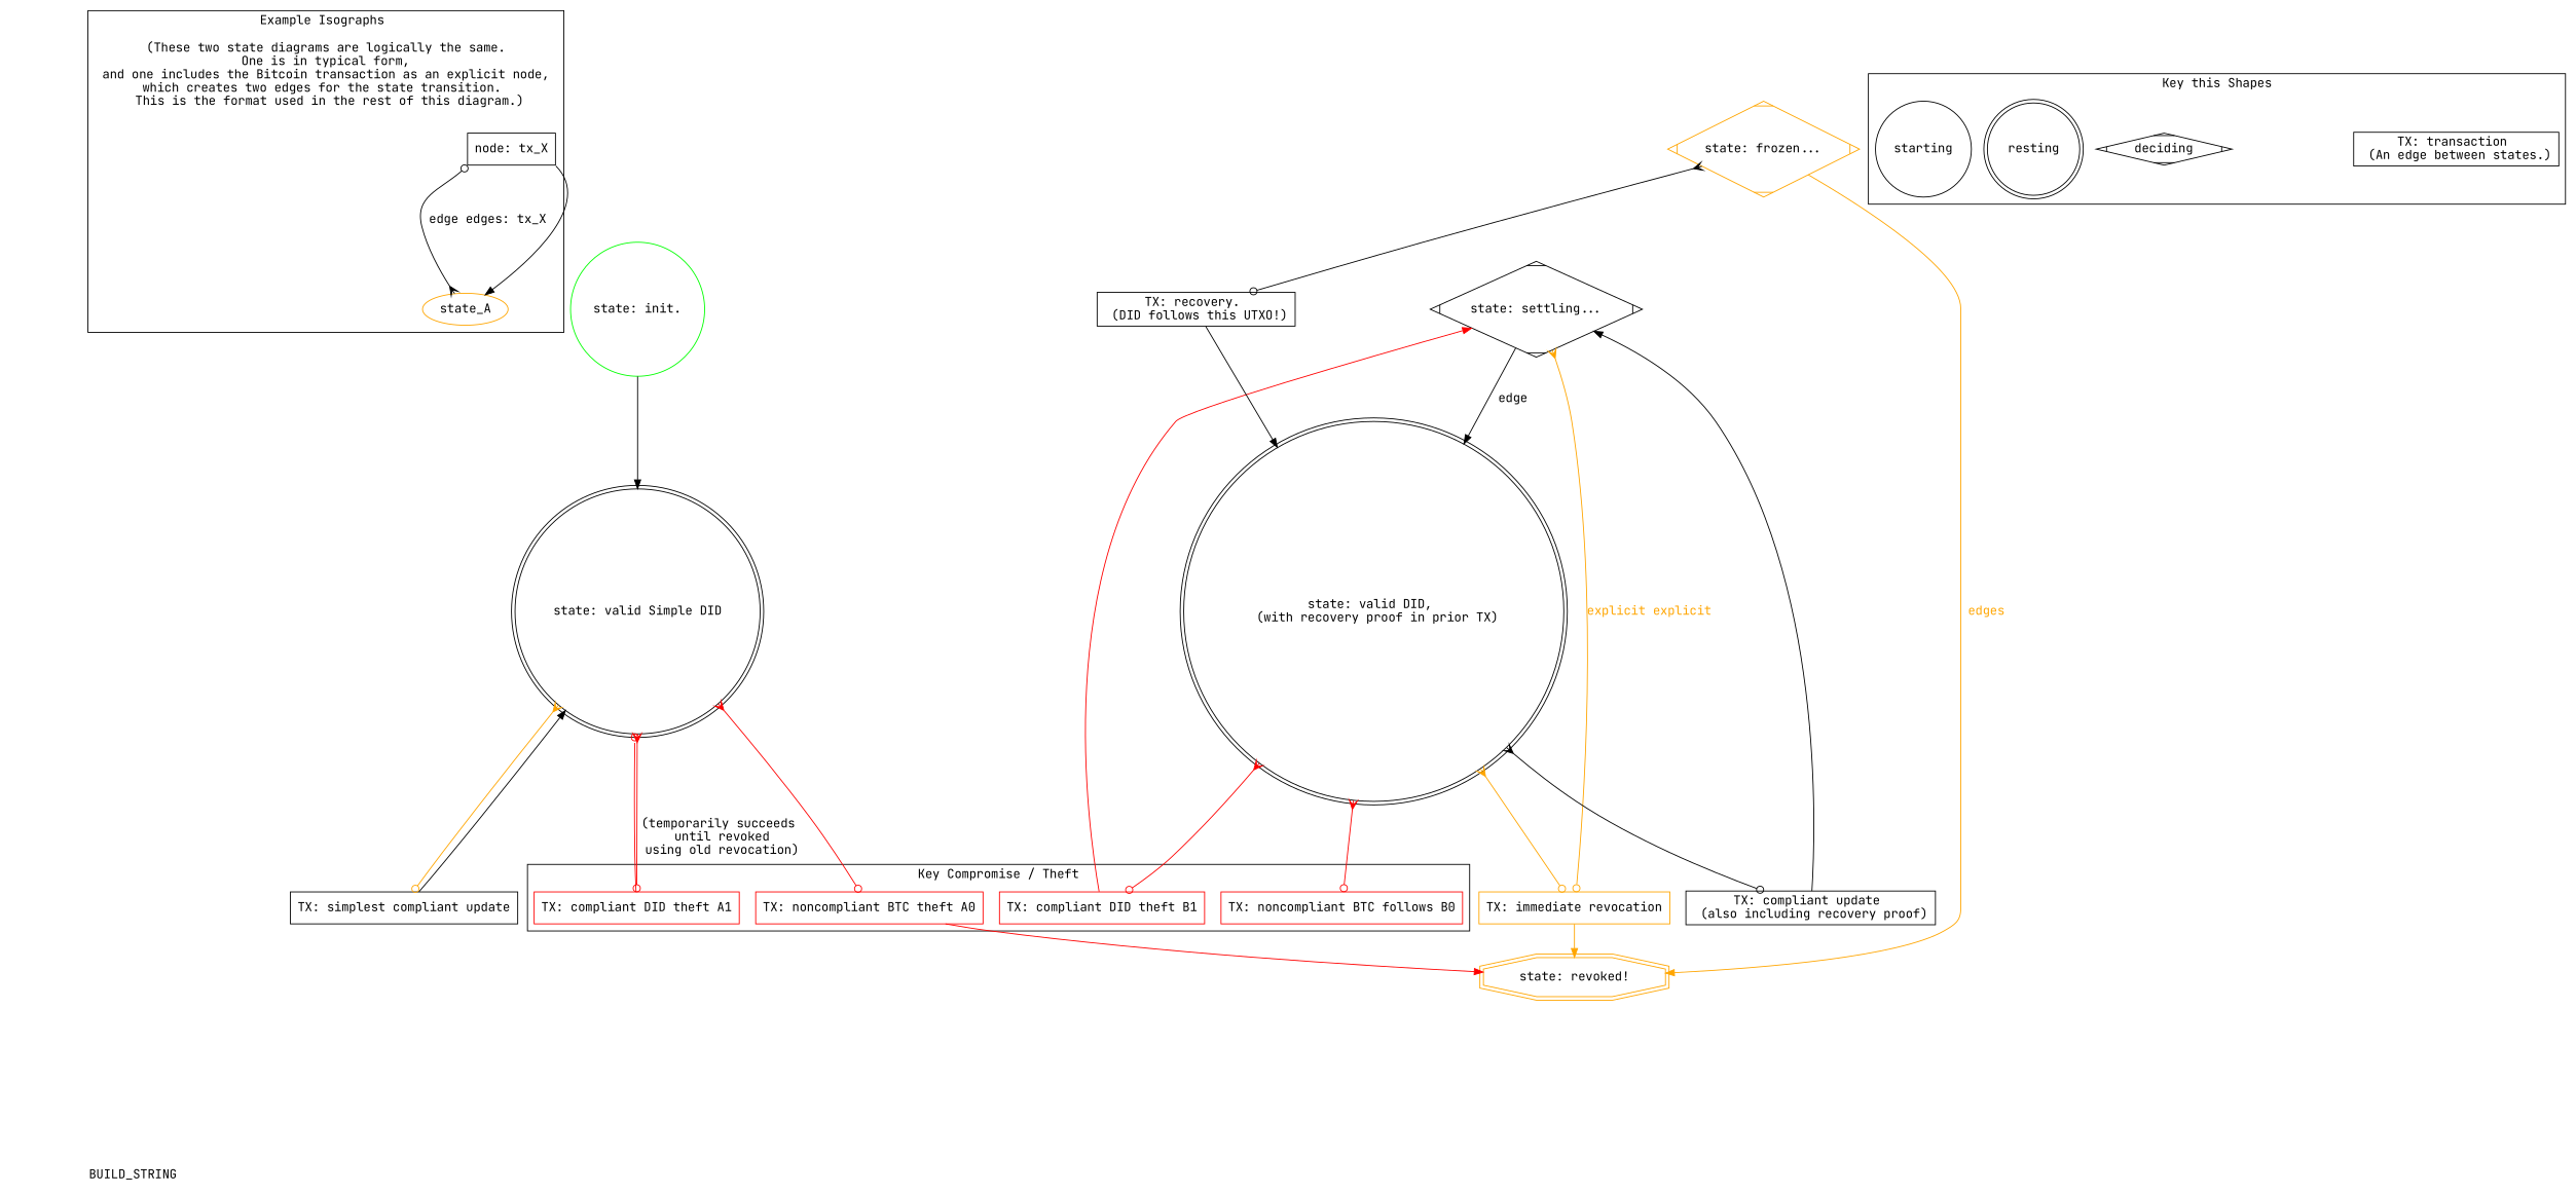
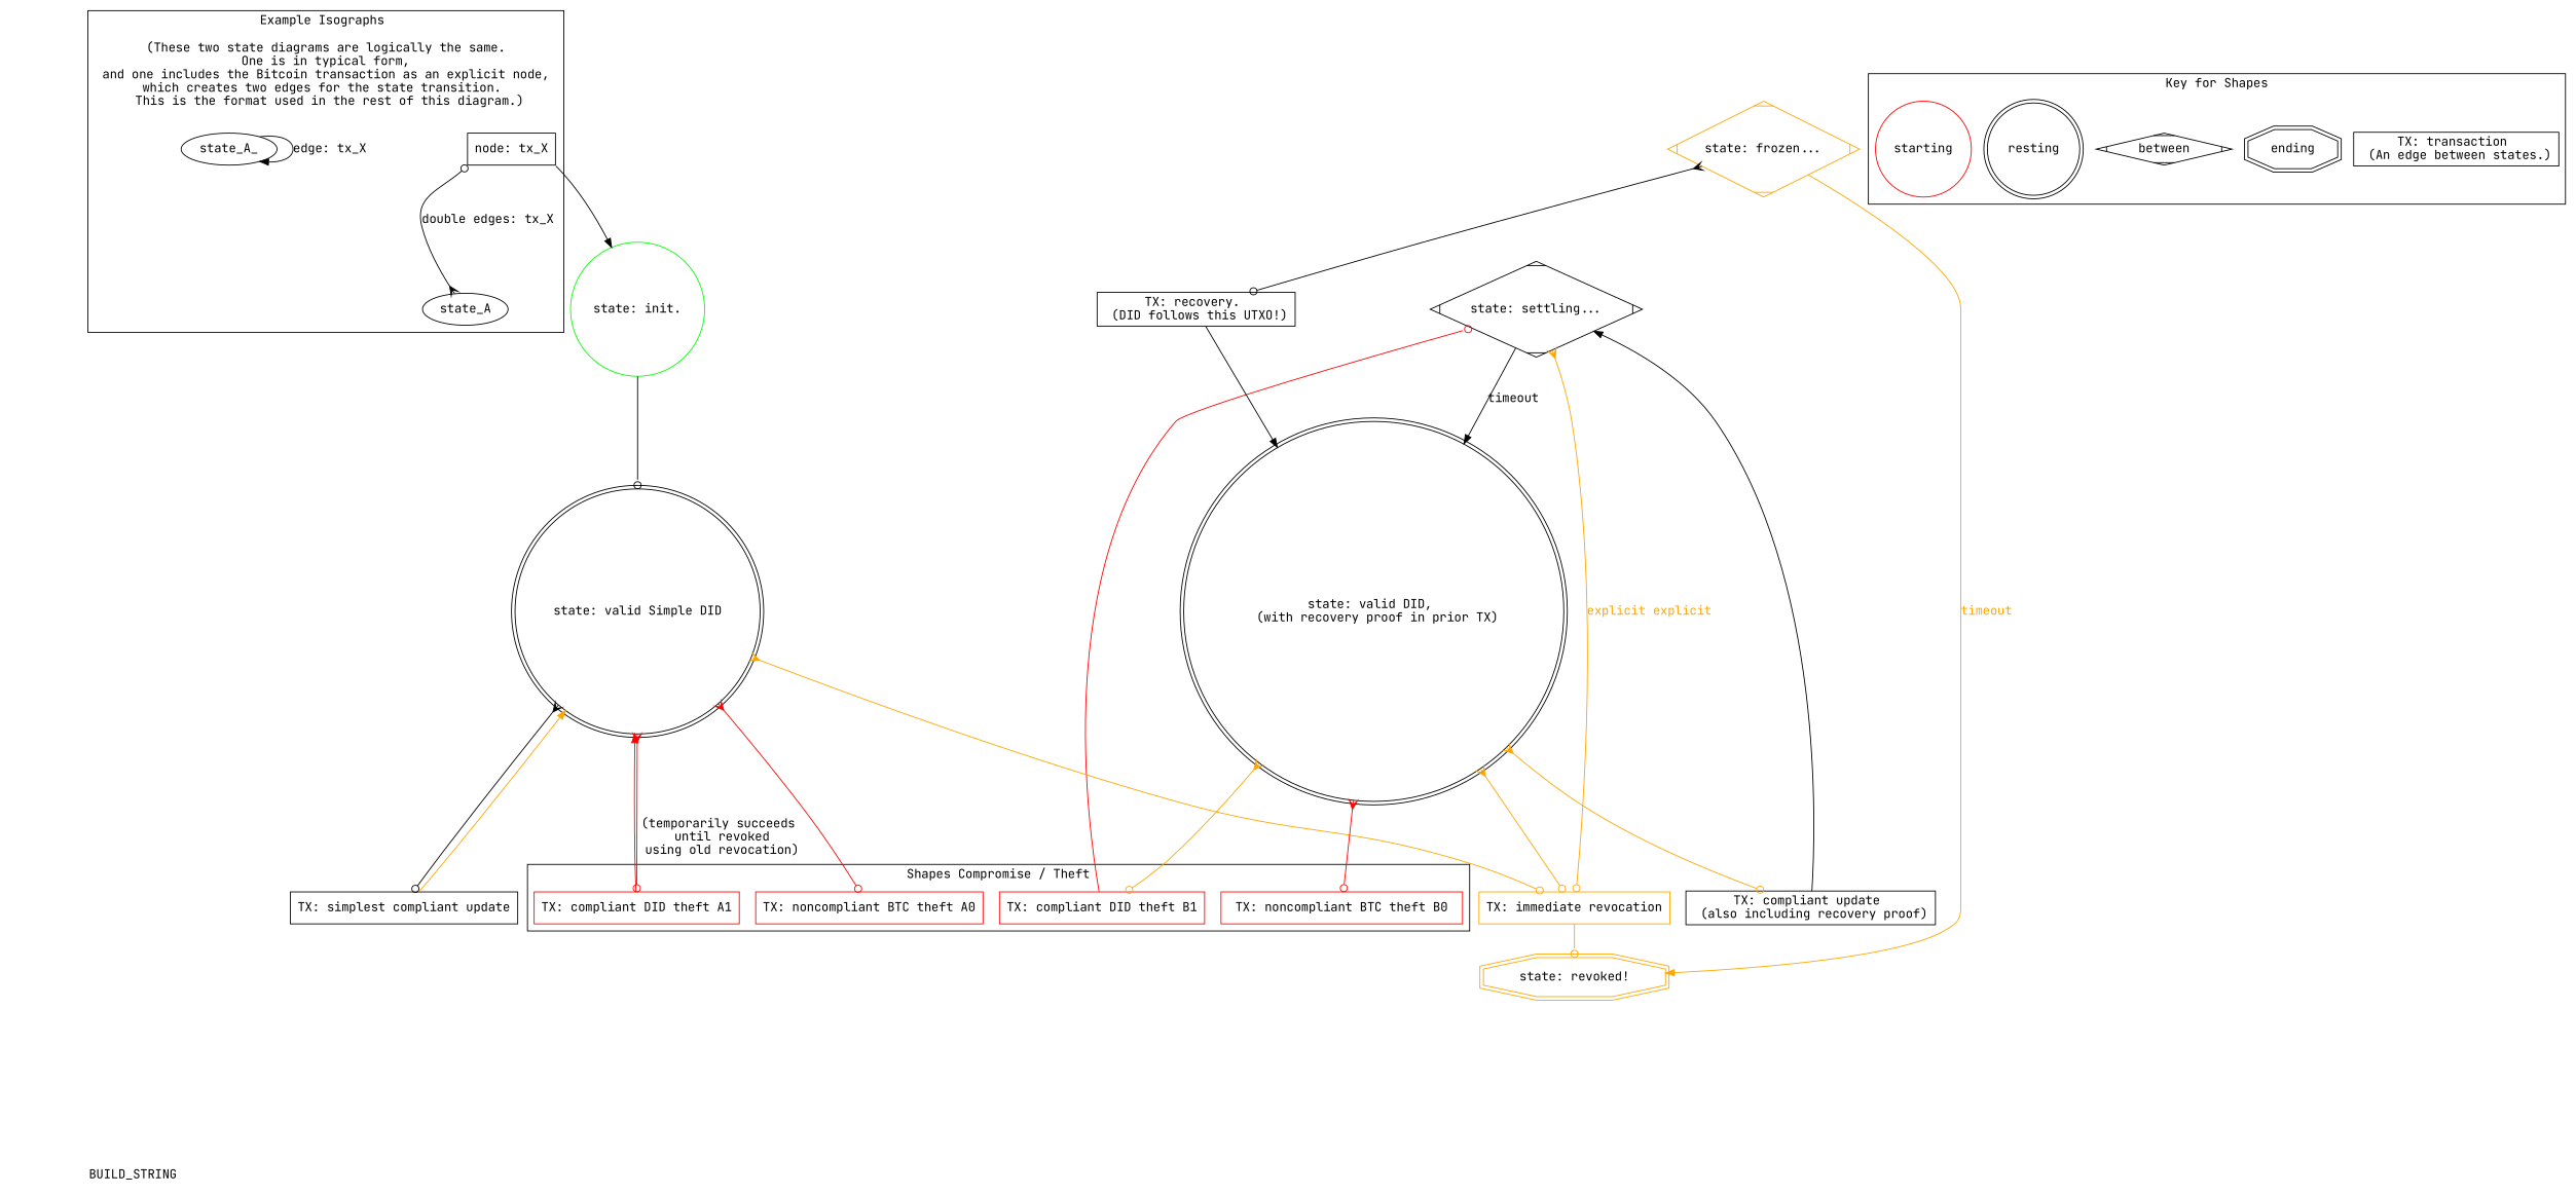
  digraph {
    fontname="JetBrains Mono"
    node [fontname="JetBrains Mono"]
    edge [fontname="JetBrains Mono"]
    8 [style=invisible]
    n2 [label=BUILD_STRING shape=none]
    n3 [label="node: tx_X" shape=box]
-   state_A [color=orange]
+   state_A
+   state_A_
    n6 [label="TX: transaction \n (An edge between states.)" shape=box]
-   deciding [shape=Mdiamond]
+   ending [shape=doubleoctagon]
+   deciding [shape=Mdiamond label=between]
    resting [shape=doublecircle]
-   starting [shape=circle]
+   starting [shape=circle color=red]
    n11 [color=red label="TX: noncompliant BTC theft A0" shape=box]
-   n12 [color=red label="TX: noncompliant BTC follows B0" shape=box]
+   n12 [color=red label="TX: noncompliant BTC theft B0" shape=box]
    n13 [color=red label="TX: compliant DID theft A1" shape=box]
    n14 [color=red label="TX: compliant DID theft B1" shape=box]
    n15 [color=orange label="state: revoked!" shape=doubleoctagon]
    n16 [label="state: valid Simple DID" shape=doublecircle]
    n17 [height=1.5 label="state: settling..." shape=Mdiamond width=2 xxlabel="DDO control proof update, with default 24 hour settlement"]
    rank_1 [style=invisible]
    2 [style=invisible]
    3 [style=invisible]
    4 [style=invisible]
    5 [style=invisible]
    6 [style=invisible]
    7 [style=invisible]
    n25 [color=green label="state: init." shape=circle]
    n26 [color=orange label="TX: immediate revocation" shape=box]
    n27 [label="TX: simplest compliant update" shape=box]
    n28 [label="state: valid DID, \n (with recovery proof in prior TX)" shape=doublecircle]
    n29 [label="TX: compliant update \n (also including recovery proof)" shape=box]
    n30 [color=orange height=1.5 label="state: frozen..." shape=Mdiamond width=2]
    n31 [label="TX: recovery. \n (DID follows this UTXO!)" shape=box]
    subgraph sub_1 {
      rank=same
      8
      n2
    }
    subgraph cluster_2 {
      label="Example Isographs \n\n (These two state diagrams are logically the same. \n One is in typical form, \n and one includes the Bitcoin transaction as an explicit node, \n which creates two edges for the state transition.  \n This is the format used in the rest of this diagram.)\n\n"
      n3
      state_A
+     state_A_
    }
    subgraph cluster_3 {
-     label="Key this Shapes"
+     label="Key for Shapes"
      n6
+     ending
      deciding
      resting
      starting
    }
    subgraph cluster_4 {
-     label="Key Compromise / Theft"
+     label="Shapes Compromise / Theft"
      n11
      n12
      n13
      n14
    }
-   n3 -> state_A [tailport=se]
-   state_A -> n3 [arrowhead=odot arrowtail=crow dir=both headport=sw label="edge edges: tx_X"]
-   n11 -> n15 [color=red]
-   n13 -> n16 [color=red fontcolor=red arrowhead=odot]
-   n14 -> n17 [color=red]
+   n3 -> n25 [tailport=se]
+   state_A -> n3 [arrowhead=odot arrowtail=crow dir=both headport=sw label="double edges: tx_X"]
+   state_A_ -> state_A_ [label="edge: tx_X"]
+   n13 -> n16 [color=red fontcolor=red]
+   n14 -> n17 [color=red arrowhead=odot]
    n16 -> n11 [arrowhead=odot arrowtail=crow color=red dir=both]
    n16 -> n13 [arrowhead=odot arrowtail=crow color=red dir=both label="(temporarily succeeds \n until revoked \n using old revocation) "]
-   n16 -> n27 [arrowhead=odot arrowtail=crow dir=both color=orange]
+   n16 -> n26 [arrowhead=odot arrowtail=crow color=orange dir=both]
+   n16 -> n27 [arrowhead=odot arrowtail=crow dir=both]
    n17 -> n26 [arrowhead=odot arrowtail=crow color=orange dir=both fontcolor=orange label="explicit explicit"]
-   n17 -> n28 [label="edge"]
+   n17 -> n28 [label=timeout]
    rank_1 -> 2 [arrowhead=none style=invisible]
    2 -> 3 [arrowhead=none style=invisible]
    3 -> 4 [arrowhead=none style=invisible]
    4 -> 5 [arrowhead=none style=invisible]
    5 -> 6 [arrowhead=none style=invisible]
    6 -> 7 [arrowhead=none style=invisible]
    7 -> 8 [arrowhead=none style=invisible]
-   n25 -> n16
-   n26 -> n15 [color=orange]
-   n27 -> n16
+   n25 -> n16 [arrowhead=odot]
+   n26 -> n15 [color=orange arrowhead=odot]
+   n27 -> n16 [color=orange]
    n28 -> n12 [arrowhead=odot arrowtail=crow color=red dir=both]
-   n28 -> n14 [arrowhead=odot arrowtail=crow color=red dir=both]
+   n28 -> n14 [arrowhead=odot arrowtail=crow color=orange dir=both]
    n28 -> n26 [arrowhead=odot arrowtail=crow color=orange dir=both]
-   n28 -> n29 [arrowhead=odot arrowtail=crow dir=both]
+   n28 -> n29 [arrowhead=odot arrowtail=crow dir=both color=orange]
    n29 -> n17
-   n30 -> n15 [color=orange fontcolor=orange label=edges]
+   n30 -> n15 [color=orange fontcolor=orange label=timeout]
    n30 -> n31 [arrowhead=odot arrowtail=crow dir=both]
    n31 -> n28 [fontcolor=darkgreen]
  }
